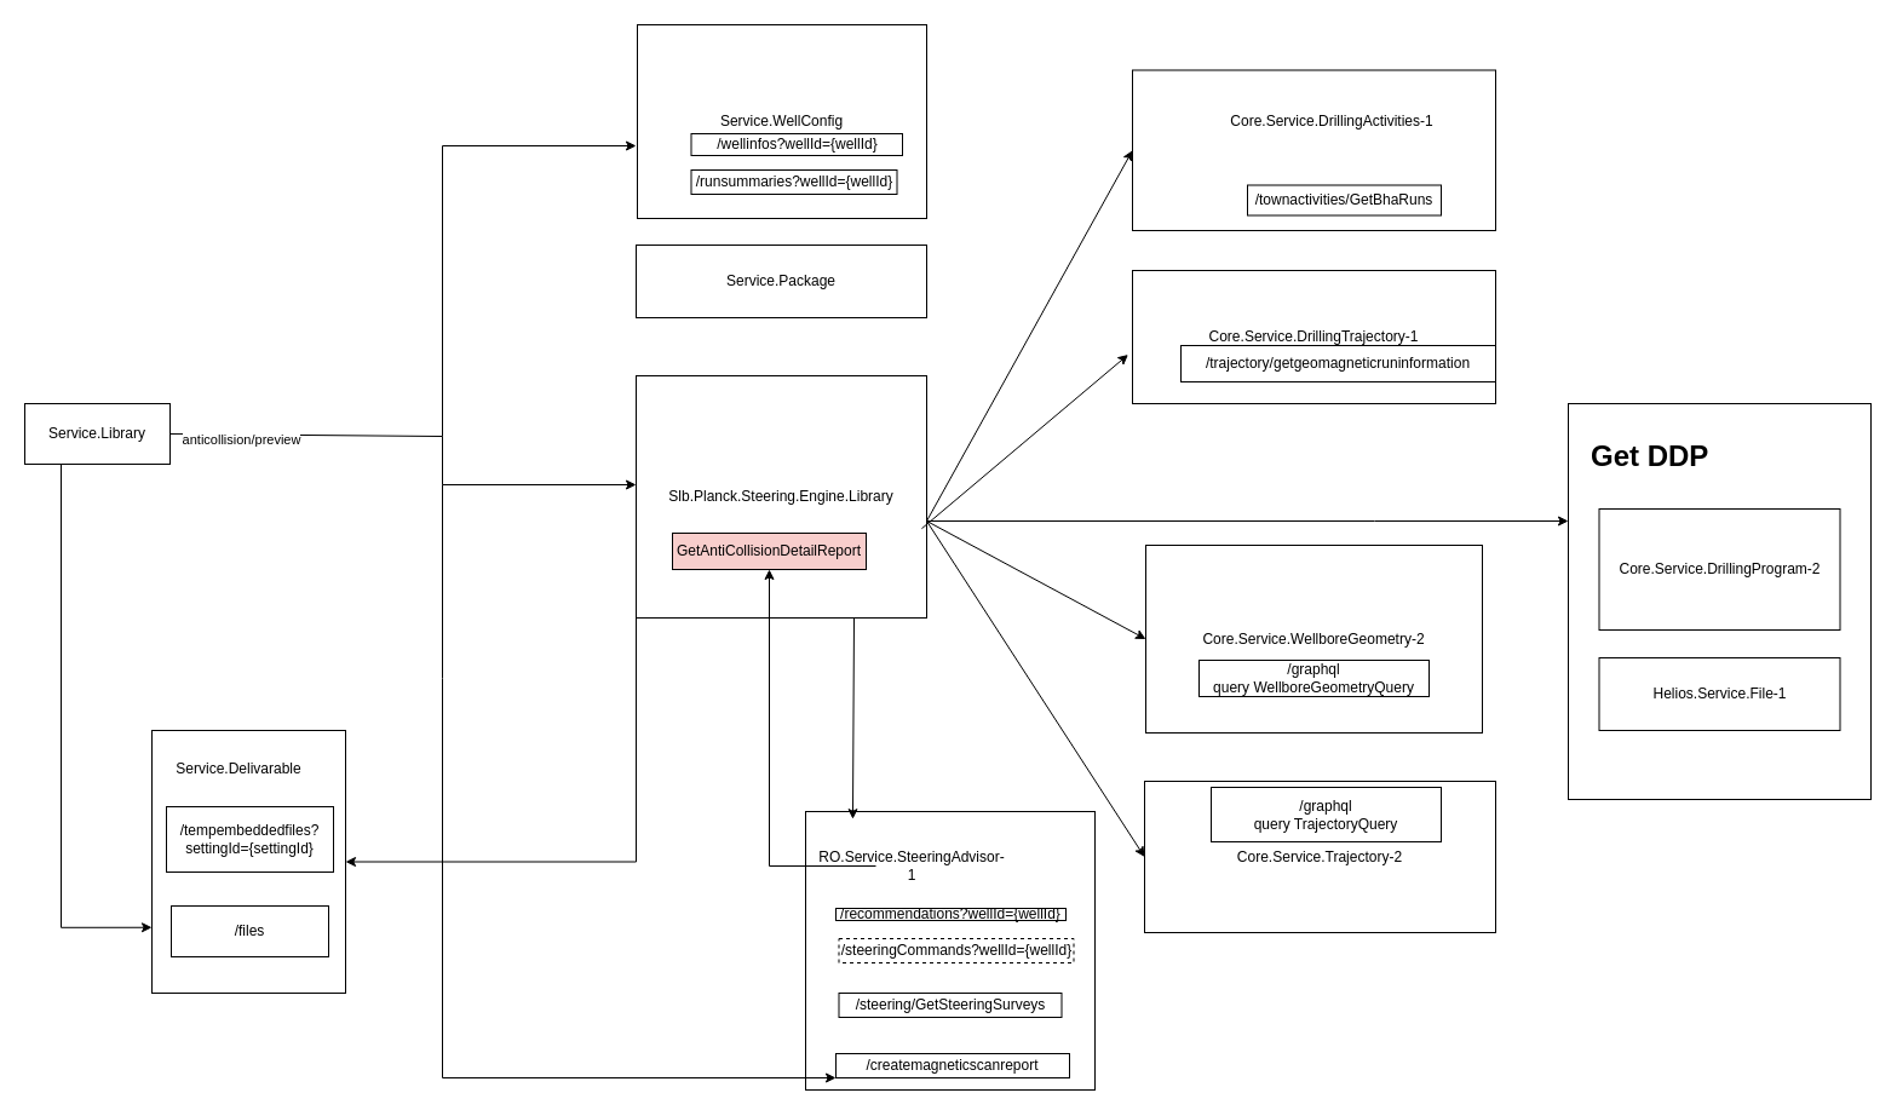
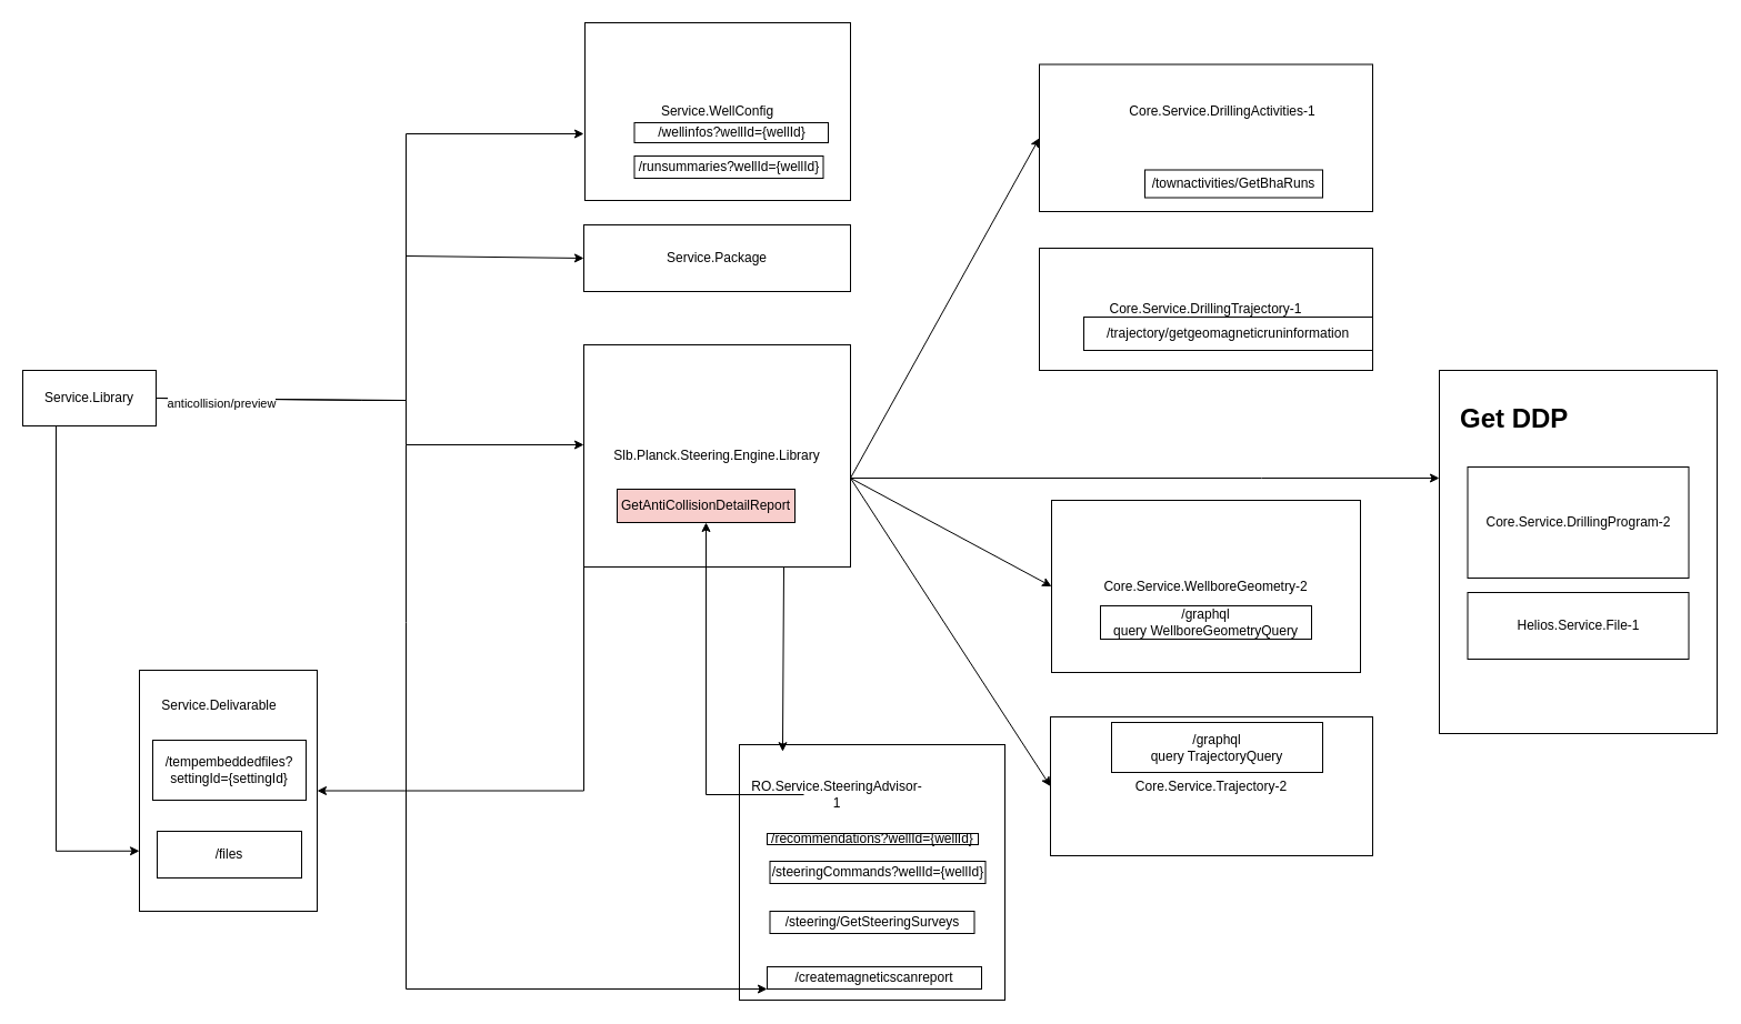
  <mxCell id="0" />
  <mxCell id="1" parent="0" />
  <mxCell id="2" style="edgeStyle=orthogonalEdgeStyle;rounded=0;orthogonalLoop=1;jettySize=auto;html=1;exitX=0.25;exitY=1;exitDx=0;exitDy=0;entryX=0;entryY=0.75;entryDx=0;entryDy=0;" edge="1" parent="1" source="3" target="19"><mxGeometry relative="1" as="geometry" /></mxCell>
  <mxCell id="3" value="Service.Library" style="rounded=0;whiteSpace=wrap;html=1;" vertex="1" parent="1"><mxGeometry x="20" y="333" width="120" height="50" as="geometry" /></mxCell>
  <mxCell id="4" value="Service.WellConfig" style="rounded=0;whiteSpace=wrap;html=1;" vertex="1" parent="1"><mxGeometry x="526" y="20" width="239" height="160" as="geometry" /></mxCell>
  <mxCell id="5" value="Service.Package" style="rounded=0;whiteSpace=wrap;html=1;" vertex="1" parent="1"><mxGeometry x="525" y="202" width="240" height="60" as="geometry" /></mxCell>
+ <mxCell id="6" value="" style="endArrow=classic;html=1;rounded=0;exitX=1;exitY=0.5;exitDx=0;exitDy=0;entryX=0;entryY=0.5;entryDx=0;entryDy=0;" edge="1" parent="1" source="3" target="5"><mxGeometry width="50" height="50" relative="1" as="geometry"><mxPoint x="355" y="430" as="sourcePoint" /><mxPoint x="325" y="330" as="targetPoint" /><Array as="points"><mxPoint x="325" y="360" /><mxPoint x="365" y="360" /><mxPoint x="365" y="230" /></Array></mxGeometry></mxCell>
  <mxCell id="7" value="" style="endArrow=classic;html=1;rounded=0;exitX=1;exitY=0.5;exitDx=0;exitDy=0;" edge="1" parent="1" source="3"><mxGeometry width="50" height="50" relative="1" as="geometry"><mxPoint x="225" y="335" as="sourcePoint" /><mxPoint x="525" y="120" as="targetPoint" /><Array as="points"><mxPoint x="365" y="360" /><mxPoint x="365" y="120" /></Array></mxGeometry></mxCell>
  <mxCell id="8" value="Text" style="edgeLabel;html=1;align=center;verticalAlign=middle;resizable=0;points=[];" vertex="1" connectable="0" parent="7"><mxGeometry x="-0.91" y="-2" relative="1" as="geometry"><mxPoint as="offset" /></mxGeometry></mxCell>
  <mxCell id="9" value="Text" style="edgeLabel;html=1;align=center;verticalAlign=middle;resizable=0;points=[];" vertex="1" connectable="0" parent="7"><mxGeometry x="-0.818" y="-3" relative="1" as="geometry"><mxPoint as="offset" /></mxGeometry></mxCell>
  <mxCell id="10" value="anticollision/preview" style="edgeLabel;html=1;align=center;verticalAlign=middle;resizable=0;points=[];" vertex="1" connectable="0" parent="7"><mxGeometry x="-0.81" y="-4" relative="1" as="geometry"><mxPoint as="offset" /></mxGeometry></mxCell>
  <mxCell id="11" value="/wellinfos?wellId={wellId}" style="rounded=0;whiteSpace=wrap;html=1;" vertex="1" parent="1"><mxGeometry x="570.5" y="110" width="174.5" height="18" as="geometry" /></mxCell>
  <mxCell id="12" value="/runsummaries?wellId={wellId}" style="rounded=0;whiteSpace=wrap;html=1;" vertex="1" parent="1"><mxGeometry x="570.5" y="140" width="170" height="20" as="geometry" /></mxCell>
  <mxCell id="13" value="" style="rounded=0;whiteSpace=wrap;html=1;" vertex="1" parent="1"><mxGeometry x="665" y="670" width="239" height="230" as="geometry" /></mxCell>
  <mxCell id="14" value="/recommendations?wellId={wellId}" style="rounded=0;whiteSpace=wrap;html=1;" vertex="1" parent="1"><mxGeometry x="690" y="750" width="190" height="10" as="geometry" /></mxCell>
- <mxCell id="15" value="/steeringCommands?wellId={wellId}" style="rounded=0;whiteSpace=wrap;html=1;dashed=1;" vertex="1" parent="1"><mxGeometry x="692.5" y="775" width="194" height="20" as="geometry" /></mxCell>
+ <mxCell id="15" value="/steeringCommands?wellId={wellId}" style="rounded=0;whiteSpace=wrap;html=1;" vertex="1" parent="1"><mxGeometry x="692.5" y="775" width="194" height="20" as="geometry" /></mxCell>
  <mxCell id="16" value="" style="endArrow=classic;html=1;rounded=0;" edge="1" parent="1"><mxGeometry width="50" height="50" relative="1" as="geometry"><mxPoint x="365" y="360" as="sourcePoint" /><mxPoint x="525" y="400" as="targetPoint" /><Array as="points"><mxPoint x="365" y="400" /></Array></mxGeometry></mxCell>
  <mxCell id="17" value="Core.Service.Trajectory-2" style="rounded=0;whiteSpace=wrap;html=1;" vertex="1" parent="1"><mxGeometry x="945" y="645" width="290" height="125" as="geometry" /></mxCell>
  <mxCell id="18" value="/graphql&lt;div&gt;query TrajectoryQuery&lt;/div&gt;" style="rounded=0;whiteSpace=wrap;html=1;" vertex="1" parent="1"><mxGeometry x="1000" y="650" width="190" height="45" as="geometry" /></mxCell>
  <mxCell id="19" value="" style="rounded=0;whiteSpace=wrap;html=1;" vertex="1" parent="1"><mxGeometry x="125" y="603" width="160" height="217" as="geometry" /></mxCell>
  <mxCell id="20" value="/tempembeddedfiles?settingId={settingId}" style="rounded=0;whiteSpace=wrap;html=1;" vertex="1" parent="1"><mxGeometry x="137" y="666" width="138" height="54" as="geometry" /></mxCell>
  <mxCell id="21" value="/files" style="rounded=0;whiteSpace=wrap;html=1;" vertex="1" parent="1"><mxGeometry x="141" y="748" width="130" height="42" as="geometry" /></mxCell>
  <mxCell id="22" value="" style="rounded=0;whiteSpace=wrap;html=1;" vertex="1" parent="1"><mxGeometry x="935" y="57.5" width="300" height="132.5" as="geometry" /></mxCell>
  <mxCell id="23" value="/townactivities/GetBhaRuns" style="rounded=0;whiteSpace=wrap;html=1;" vertex="1" parent="1"><mxGeometry x="1030" y="152.5" width="160" height="25" as="geometry" /></mxCell>
  <mxCell id="24" value="Core.Service.DrillingTrajectory-1" style="rounded=0;whiteSpace=wrap;html=1;" vertex="1" parent="1"><mxGeometry x="935" y="223" width="300" height="110" as="geometry" /></mxCell>
  <mxCell id="25" value="/trajectory/getgeomagneticruninformation" style="rounded=0;whiteSpace=wrap;html=1;" vertex="1" parent="1"><mxGeometry x="975" y="285" width="260" height="30" as="geometry" /></mxCell>
  <mxCell id="26" value="" style="rounded=0;whiteSpace=wrap;html=1;" vertex="1" parent="1"><mxGeometry x="1295" y="333" width="250" height="327" as="geometry" /></mxCell>
  <mxCell id="27" value="Core.Service.DrillingProgram-2" style="rounded=0;whiteSpace=wrap;html=1;" vertex="1" parent="1"><mxGeometry x="1320.5" y="420" width="199" height="100" as="geometry" /></mxCell>
  <mxCell id="28" value="&lt;h1 style=&quot;margin-top: 0px;&quot;&gt;Get DDP&lt;/h1&gt;" style="text;html=1;whiteSpace=wrap;overflow=hidden;rounded=0;" vertex="1" parent="1"><mxGeometry x="1312" y="356" width="142" height="40" as="geometry" /></mxCell>
- <mxCell id="29" value="Helios.Service.File-1" style="rounded=0;whiteSpace=wrap;html=1;" vertex="1" parent="1"><mxGeometry x="1320.5" y="543" width="199" height="60" as="geometry" /></mxCell>
+ <mxCell id="29" value="Helios.Service.File-1" style="rounded=0;whiteSpace=wrap;html=1;" vertex="1" parent="1"><mxGeometry x="1320.5" y="533" width="199" height="60" as="geometry" /></mxCell>
  <mxCell id="30" value="Core.Service.WellboreGeometry-2" style="rounded=0;whiteSpace=wrap;html=1;" vertex="1" parent="1"><mxGeometry x="946" y="450" width="278" height="155" as="geometry" /></mxCell>
  <mxCell id="31" value="/graphql&lt;div&gt;query WellboreGeometryQuery&lt;br&gt;&lt;/div&gt;" style="rounded=0;whiteSpace=wrap;html=1;" vertex="1" parent="1"><mxGeometry x="990" y="545" width="190" height="30" as="geometry" /></mxCell>
  <mxCell id="32" value="/steering/GetSteeringSurveys" style="rounded=0;whiteSpace=wrap;html=1;" vertex="1" parent="1"><mxGeometry x="692.5" y="820" width="184" height="20" as="geometry" /></mxCell>
  <mxCell id="33" style="edgeStyle=orthogonalEdgeStyle;rounded=0;orthogonalLoop=1;jettySize=auto;html=1;exitX=0;exitY=1;exitDx=0;exitDy=0;entryX=1;entryY=0.5;entryDx=0;entryDy=0;" edge="1" parent="1" source="34" target="19"><mxGeometry relative="1" as="geometry" /></mxCell>
  <mxCell id="34" value="Slb.Planck.Steering.Engine.Library" style="rounded=0;whiteSpace=wrap;html=1;" vertex="1" parent="1"><mxGeometry x="525" y="310" width="240" height="200" as="geometry" /></mxCell>
  <mxCell id="35" value="GetAntiCollisionDetailReport" style="rounded=0;whiteSpace=wrap;html=1;fillColor=#f8cecc;" vertex="1" parent="1"><mxGeometry x="555" y="440" width="160" height="30" as="geometry" /></mxCell>
  <mxCell id="36" value="/createmagneticscanreport" style="rounded=0;whiteSpace=wrap;html=1;" vertex="1" parent="1"><mxGeometry x="690" y="870" width="193" height="20" as="geometry" /></mxCell>
  <mxCell id="37" value="" style="edgeStyle=orthogonalEdgeStyle;rounded=0;orthogonalLoop=1;jettySize=auto;html=1;" edge="1" parent="1" source="38" target="35"><mxGeometry relative="1" as="geometry" /></mxCell>
  <mxCell id="38" value="RO.Service.SteeringAdvisor-1" style="text;html=1;align=center;verticalAlign=middle;whiteSpace=wrap;rounded=0;" vertex="1" parent="1"><mxGeometry x="723" y="700" width="60" height="30" as="geometry" /></mxCell>
  <mxCell id="39" value="" style="endArrow=classic;html=1;rounded=0;entryX=0.163;entryY=0.027;entryDx=0;entryDy=0;exitX=0.75;exitY=1;exitDx=0;exitDy=0;entryPerimeter=0;" edge="1" parent="1" source="34" target="13"><mxGeometry width="50" height="50" relative="1" as="geometry"><mxPoint x="565" y="660" as="sourcePoint" /><mxPoint x="615" y="610" as="targetPoint" /></mxGeometry></mxCell>
  <mxCell id="40" value="" style="endArrow=classic;html=1;rounded=0;entryX=0;entryY=1;entryDx=0;entryDy=0;" edge="1" parent="1" target="36"><mxGeometry width="50" height="50" relative="1" as="geometry"><mxPoint x="365" y="400" as="sourcePoint" /><mxPoint x="505" y="530" as="targetPoint" /><Array as="points"><mxPoint x="365" y="560" /><mxPoint x="365" y="890" /></Array></mxGeometry></mxCell>
  <mxCell id="41" value="Core.Service.DrillingActivities-1" style="text;html=1;align=center;verticalAlign=middle;whiteSpace=wrap;rounded=0;" vertex="1" parent="1"><mxGeometry x="1005" y="85" width="190" height="30" as="geometry" /></mxCell>
  <mxCell id="42" value="" style="endArrow=classic;html=1;rounded=0;exitX=1;exitY=0.6;exitDx=0;exitDy=0;exitPerimeter=0;" edge="1" parent="1" source="34"><mxGeometry width="50" height="50" relative="1" as="geometry"><mxPoint x="1135" y="390" as="sourcePoint" /><mxPoint x="1295" y="430" as="targetPoint" /><Array as="points"><mxPoint x="1135" y="430" /></Array></mxGeometry></mxCell>
  <mxCell id="43" value="" style="endArrow=classic;html=1;rounded=0;exitX=1;exitY=0.6;exitDx=0;exitDy=0;exitPerimeter=0;entryX=0;entryY=0.5;entryDx=0;entryDy=0;" edge="1" parent="1" source="34" target="22"><mxGeometry width="50" height="50" relative="1" as="geometry"><mxPoint x="775" y="440" as="sourcePoint" /><mxPoint x="1305" y="440" as="targetPoint" /><Array as="points" /></mxGeometry></mxCell>
- <mxCell id="44" value="" style="endArrow=classic;html=1;rounded=0;exitX=0.983;exitY=0.631;exitDx=0;exitDy=0;exitPerimeter=0;entryX=-0.012;entryY=0.632;entryDx=0;entryDy=0;entryPerimeter=0;" edge="1" parent="1" source="34" target="24"><mxGeometry width="50" height="50" relative="1" as="geometry"><mxPoint x="775" y="440" as="sourcePoint" /><mxPoint x="945" y="134" as="targetPoint" /><Array as="points" /></mxGeometry></mxCell>
  <mxCell id="45" value="" style="endArrow=classic;html=1;rounded=0;entryX=0;entryY=0.5;entryDx=0;entryDy=0;" edge="1" parent="1" target="17"><mxGeometry width="50" height="50" relative="1" as="geometry"><mxPoint x="765" y="430" as="sourcePoint" /><mxPoint x="941" y="303" as="targetPoint" /><Array as="points" /></mxGeometry></mxCell>
  <mxCell id="46" value="" style="endArrow=classic;html=1;rounded=0;entryX=0;entryY=0.5;entryDx=0;entryDy=0;" edge="1" parent="1" target="30"><mxGeometry width="50" height="50" relative="1" as="geometry"><mxPoint x="765" y="430" as="sourcePoint" /><mxPoint x="955" y="718" as="targetPoint" /><Array as="points" /></mxGeometry></mxCell>
  <mxCell id="47" value="Service.Delivarable" style="text;html=1;align=center;verticalAlign=middle;whiteSpace=wrap;rounded=0;" vertex="1" parent="1"><mxGeometry x="167" y="620" width="60" height="30" as="geometry" /></mxCell>
